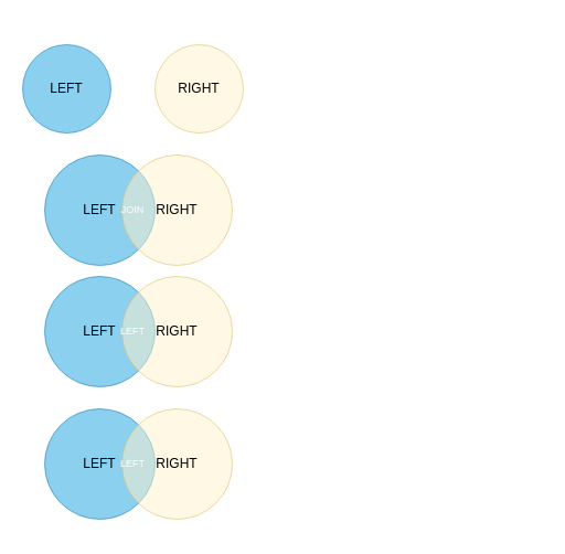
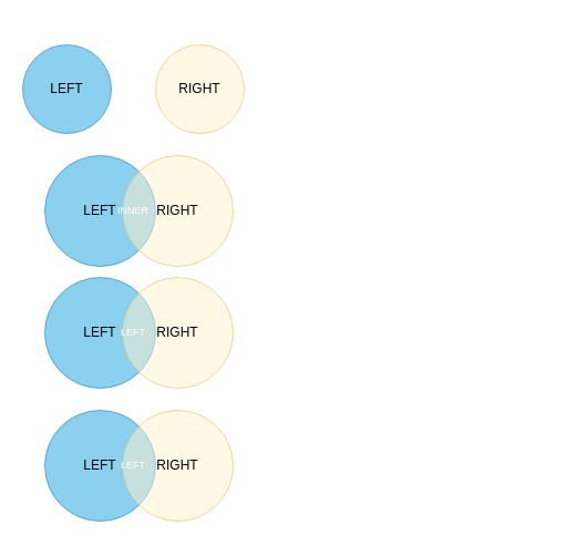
  <mxCell id="0" />
  <mxCell id="1" parent="0" />
  <mxCell id="2" value="LEFT" style="ellipse;whiteSpace=wrap;html=1;aspect=fixed;fillColor=#1ba1e2;fontColor=#000000;strokeColor=#006EAF;opacity=50;" parent="1" vertex="1"><mxGeometry x="20" y="40" width="80" height="80" as="geometry" /></mxCell>
  <mxCell id="3" value="RIGHT" style="ellipse;whiteSpace=wrap;html=1;aspect=fixed;fillColor=#fff2cc;strokeColor=#d6b656;opacity=50;fontColor=#000000;" parent="1" vertex="1"><mxGeometry x="140" y="40" width="80" height="80" as="geometry" /></mxCell>
  <mxCell id="4" value="&lt;h1&gt;LEFT E RIGHT&lt;/h1&gt;&lt;div&gt;Ao selecionar uma tabela para uma&amp;nbsp; relação inicial (select * from TABELA) entenda essa como a tabela da esquerda (left). A tabela a ser associada (JOIN TABELA), será a da direita (RIGHT)&lt;/div&gt;" style="text;html=1;strokeColor=none;fillColor=none;spacing=5;spacingTop=-20;whiteSpace=wrap;overflow=hidden;rounded=0;fontSize=11;fontColor=#FFFFFF;opacity=50;" parent="1" vertex="1"><mxGeometry x="260" y="20" width="230" height="120" as="geometry" /></mxCell>
  <mxCell id="5" value="LEFT" style="ellipse;whiteSpace=wrap;html=1;aspect=fixed;fillColor=#1ba1e2;fontColor=#000000;strokeColor=#006EAF;opacity=50;" parent="1" vertex="1"><mxGeometry x="40" y="140" width="100" height="100" as="geometry" /></mxCell>
  <mxCell id="6" value="RIGHT" style="ellipse;whiteSpace=wrap;html=1;aspect=fixed;fillColor=#fff2cc;strokeColor=#d6b656;opacity=50;fontColor=#000000;" parent="1" vertex="1"><mxGeometry x="110" y="140" width="100" height="100" as="geometry" /></mxCell>
- <mxCell id="7" value="JOIN" style="text;strokeColor=none;align=center;fillColor=none;html=1;verticalAlign=middle;whiteSpace=wrap;rounded=0;fontSize=9;fontColor=#FFFFFF;opacity=50;" parent="1" vertex="1"><mxGeometry x="90" y="175" width="60" height="30" as="geometry" /></mxCell>
+ <mxCell id="7" value="INNER" style="text;strokeColor=none;align=center;fillColor=none;html=1;verticalAlign=middle;whiteSpace=wrap;rounded=0;fontSize=9;fontColor=#FFFFFF;opacity=50;" parent="1" vertex="1"><mxGeometry x="90" y="175" width="60" height="30" as="geometry" /></mxCell>
  <mxCell id="8" value="&lt;h1&gt;&lt;span style=&quot;background-color: initial;&quot;&gt;INNER JOIN&lt;/span&gt;&lt;/h1&gt;&lt;h1&gt;&lt;span style=&quot;background-color: initial; font-size: 9px; font-weight: normal;&quot;&gt;Lorem ipsum dolor sit amet, consectetur adipisicing elit, sed do eiusmod tempor incididunt ut labore et dolore magna aliqua.&lt;/span&gt;&lt;br&gt;&lt;/h1&gt;" style="text;html=1;strokeColor=none;fillColor=none;spacing=5;spacingTop=-20;whiteSpace=wrap;overflow=hidden;rounded=0;fontSize=9;fontColor=#FFFFFF;opacity=50;" parent="1" vertex="1"><mxGeometry x="260" y="140" width="190" height="120" as="geometry" /></mxCell>
  <mxCell id="9" value="LEFT" style="ellipse;whiteSpace=wrap;html=1;aspect=fixed;fillColor=#1ba1e2;fontColor=#000000;strokeColor=#006EAF;opacity=50;" vertex="1" parent="1"><mxGeometry x="40" y="250" width="100" height="100" as="geometry" /></mxCell>
  <mxCell id="10" value="RIGHT" style="ellipse;whiteSpace=wrap;html=1;aspect=fixed;fillColor=#fff2cc;strokeColor=#d6b656;opacity=50;fontColor=#000000;" vertex="1" parent="1"><mxGeometry x="110" y="250" width="100" height="100" as="geometry" /></mxCell>
  <mxCell id="11" value="LEFT" style="text;strokeColor=none;align=center;fillColor=none;html=1;verticalAlign=middle;whiteSpace=wrap;rounded=0;fontSize=9;fontColor=#FFFFFF;opacity=50;" vertex="1" parent="1"><mxGeometry x="90" y="285" width="60" height="30" as="geometry" /></mxCell>
  <mxCell id="12" value="&lt;h1&gt;&lt;span style=&quot;background-color: initial;&quot;&gt;LEFT JOIN&lt;/span&gt;&lt;/h1&gt;&lt;h1&gt;&lt;span style=&quot;background-color: initial; font-size: 9px; font-weight: normal;&quot;&gt;Lorem ipsum dolor sit amet, consectetur adipisicing elit, sed do eiusmod tempor incididunt ut labore et dolore magna aliqua.&lt;/span&gt;&lt;br&gt;&lt;/h1&gt;" style="text;html=1;strokeColor=none;fillColor=none;spacing=5;spacingTop=-20;whiteSpace=wrap;overflow=hidden;rounded=0;fontSize=9;fontColor=#FFFFFF;opacity=50;" vertex="1" parent="1"><mxGeometry x="260" y="250" width="190" height="120" as="geometry" /></mxCell>
  <mxCell id="13" value="LEFT" style="ellipse;whiteSpace=wrap;html=1;aspect=fixed;fillColor=#1ba1e2;fontColor=#000000;strokeColor=#006EAF;opacity=50;" vertex="1" parent="1"><mxGeometry x="40" y="370" width="100" height="100" as="geometry" /></mxCell>
  <mxCell id="14" value="RIGHT" style="ellipse;whiteSpace=wrap;html=1;aspect=fixed;fillColor=#fff2cc;strokeColor=#d6b656;opacity=50;fontColor=#000000;" vertex="1" parent="1"><mxGeometry x="110" y="370" width="100" height="100" as="geometry" /></mxCell>
  <mxCell id="15" value="LEFT" style="text;strokeColor=none;align=center;fillColor=none;html=1;verticalAlign=middle;whiteSpace=wrap;rounded=0;fontSize=9;fontColor=#FFFFFF;opacity=50;" vertex="1" parent="1"><mxGeometry x="90" y="405" width="60" height="30" as="geometry" /></mxCell>
  <mxCell id="16" value="&lt;h1&gt;&lt;span style=&quot;background-color: initial;&quot;&gt;RIGHT JOIN&lt;/span&gt;&lt;/h1&gt;&lt;h1&gt;&lt;span style=&quot;background-color: initial; font-size: 9px; font-weight: normal;&quot;&gt;Lorem ipsum dolor sit amet, consectetur adipisicing elit, sed do eiusmod tempor incididunt ut labore et dolore magna aliqua.&lt;/span&gt;&lt;br&gt;&lt;/h1&gt;" style="text;html=1;strokeColor=none;fillColor=none;spacing=5;spacingTop=-20;whiteSpace=wrap;overflow=hidden;rounded=0;fontSize=9;fontColor=#FFFFFF;opacity=50;" vertex="1" parent="1"><mxGeometry x="260" y="360" width="190" height="120" as="geometry" /></mxCell>
